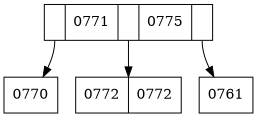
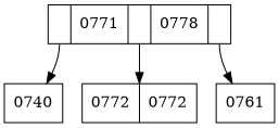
  digraph {
    node [shape=record]
-   n1 [label="<C1>|0771|<C2>|0775|<C3>"]
-   n2 [label=0770]
+   n1 [label="<C1>|0771|<C2>|0778|<C3>"]
+   n2 [label=0740]
    n3 [label="0772|0772"]
    n4 [label=0761]
    n1 -> n2 [tailport=C1]
    n1 -> n3 [tailport=C2]
    n1 -> n4 [tailport=C3]
  }
